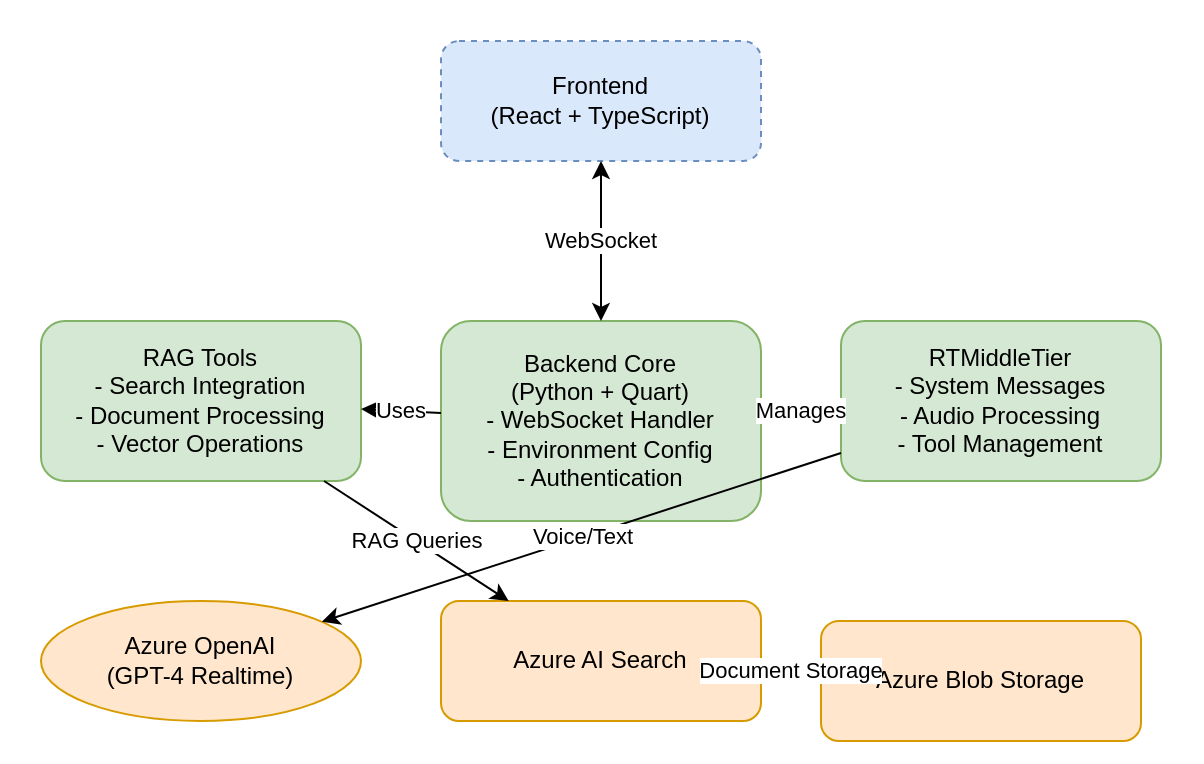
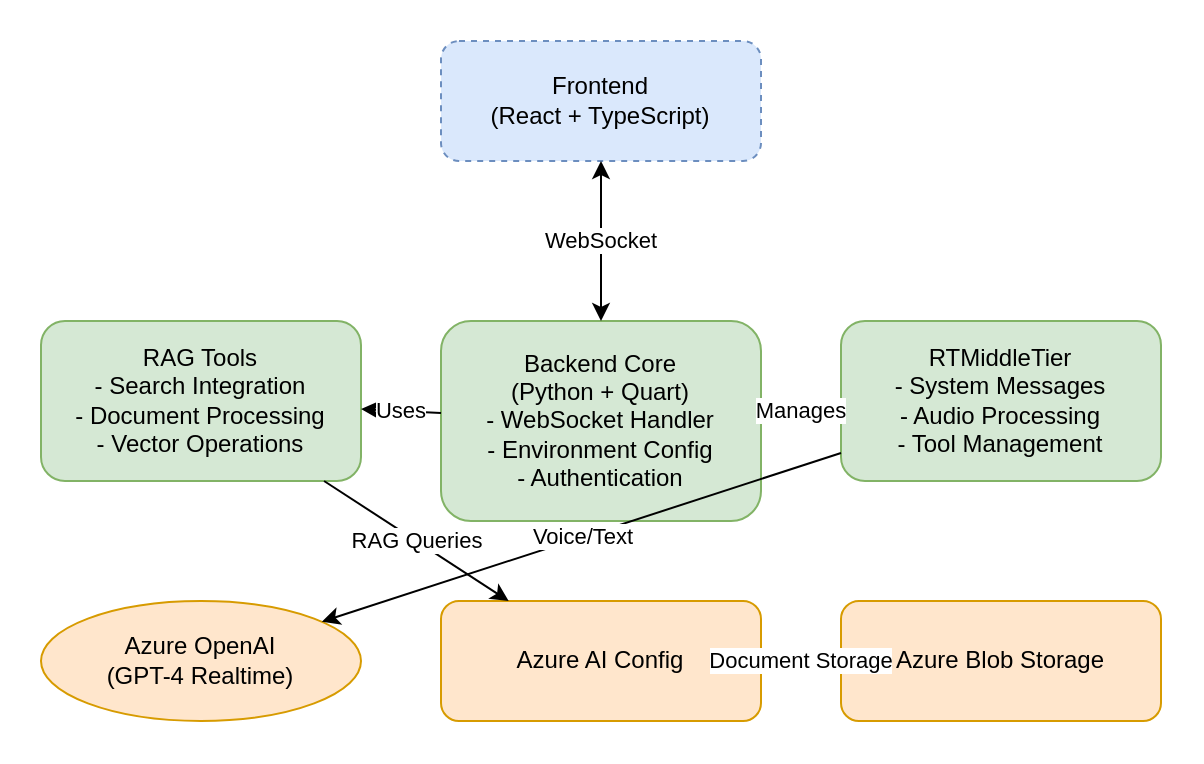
  <mxCell id="0" />
  <mxCell id="1" parent="0" />
  <mxCell id="2" value="Frontend&#10;(React + TypeScript)" style="rounded=1;whiteSpace=wrap;html=1;fillColor=#dae8fc;strokeColor=#6c8ebf;dashed=1;" vertex="1" parent="1"><mxGeometry x="220" y="20" width="160" height="60" as="geometry" /></mxCell>
  <mxCell id="3" value="Backend Core&#10;(Python + Quart)&#10;- WebSocket Handler&#10;- Environment Config&#10;- Authentication" style="rounded=1;whiteSpace=wrap;html=1;fillColor=#d5e8d4;strokeColor=#82b366;" vertex="1" parent="1"><mxGeometry x="220" y="160" width="160" height="100" as="geometry" /></mxCell>
  <mxCell id="4" value="RTMiddleTier&#10;- System Messages&#10;- Audio Processing&#10;- Tool Management" style="rounded=1;whiteSpace=wrap;html=1;fillColor=#d5e8d4;strokeColor=#82b366;" vertex="1" parent="1"><mxGeometry x="420" y="160" width="160" height="80" as="geometry" /></mxCell>
  <mxCell id="5" value="RAG Tools&#10;- Search Integration&#10;- Document Processing&#10;- Vector Operations" style="rounded=1;whiteSpace=wrap;html=1;fillColor=#d5e8d4;strokeColor=#82b366;" vertex="1" parent="1"><mxGeometry x="20" y="160" width="160" height="80" as="geometry" /></mxCell>
  <mxCell id="6" value="Azure OpenAI&#10;(GPT-4 Realtime)" style="ellipse;whiteSpace=wrap;html=1;fillColor=#ffe6cc;strokeColor=#d79b00;" vertex="1" parent="1"><mxGeometry x="20" y="300" width="160" height="60" as="geometry" /></mxCell>
- <mxCell id="7" value="Azure AI Search" style="rounded=1;whiteSpace=wrap;html=1;fillColor=#ffe6cc;strokeColor=#d79b00;" vertex="1" parent="1"><mxGeometry x="220" y="300" width="160" height="60" as="geometry" /></mxCell>
- <mxCell id="8" value="Azure Blob Storage" style="rounded=1;whiteSpace=wrap;html=1;fillColor=#ffe6cc;strokeColor=#d79b00;" vertex="1" parent="1"><mxGeometry x="410" y="310" width="160" height="60" as="geometry" /></mxCell>
+ <mxCell id="7" value="Azure AI Config" style="rounded=1;whiteSpace=wrap;html=1;fillColor=#ffe6cc;strokeColor=#d79b00;" vertex="1" parent="1"><mxGeometry x="220" y="300" width="160" height="60" as="geometry" /></mxCell>
+ <mxCell id="8" value="Azure Blob Storage" style="rounded=1;whiteSpace=wrap;html=1;fillColor=#ffe6cc;strokeColor=#d79b00;" vertex="1" parent="1"><mxGeometry x="420" y="300" width="160" height="60" as="geometry" /></mxCell>
  <mxCell id="9" value="WebSocket" style="endArrow=classic;startArrow=classic;html=1;rounded=0;" edge="1" parent="1" source="3" target="2"><mxGeometry width="50" height="50" relative="1" as="geometry" /></mxCell>
  <mxCell id="10" value="Manages" style="endArrow=classic;html=1;rounded=0;" edge="1" parent="1" source="3" target="4"><mxGeometry width="50" height="50" relative="1" as="geometry" /></mxCell>
  <mxCell id="11" value="Uses" style="endArrow=classic;html=1;rounded=0;" edge="1" parent="1" source="3" target="5"><mxGeometry width="50" height="50" relative="1" as="geometry" /></mxCell>
  <mxCell id="12" value="Voice/Text" style="endArrow=classic;html=1;rounded=0;" edge="1" parent="1" source="4" target="6"><mxGeometry width="50" height="50" relative="1" as="geometry" /></mxCell>
  <mxCell id="13" value="RAG Queries" style="endArrow=classic;html=1;rounded=0;" edge="1" parent="1" source="5" target="7"><mxGeometry width="50" height="50" relative="1" as="geometry" /></mxCell>
  <mxCell id="14" value="Document Storage" style="endArrow=none;html=1;rounded=0;" edge="1" parent="1" source="7" target="8"><mxGeometry width="50" height="50" relative="1" as="geometry" /></mxCell>
